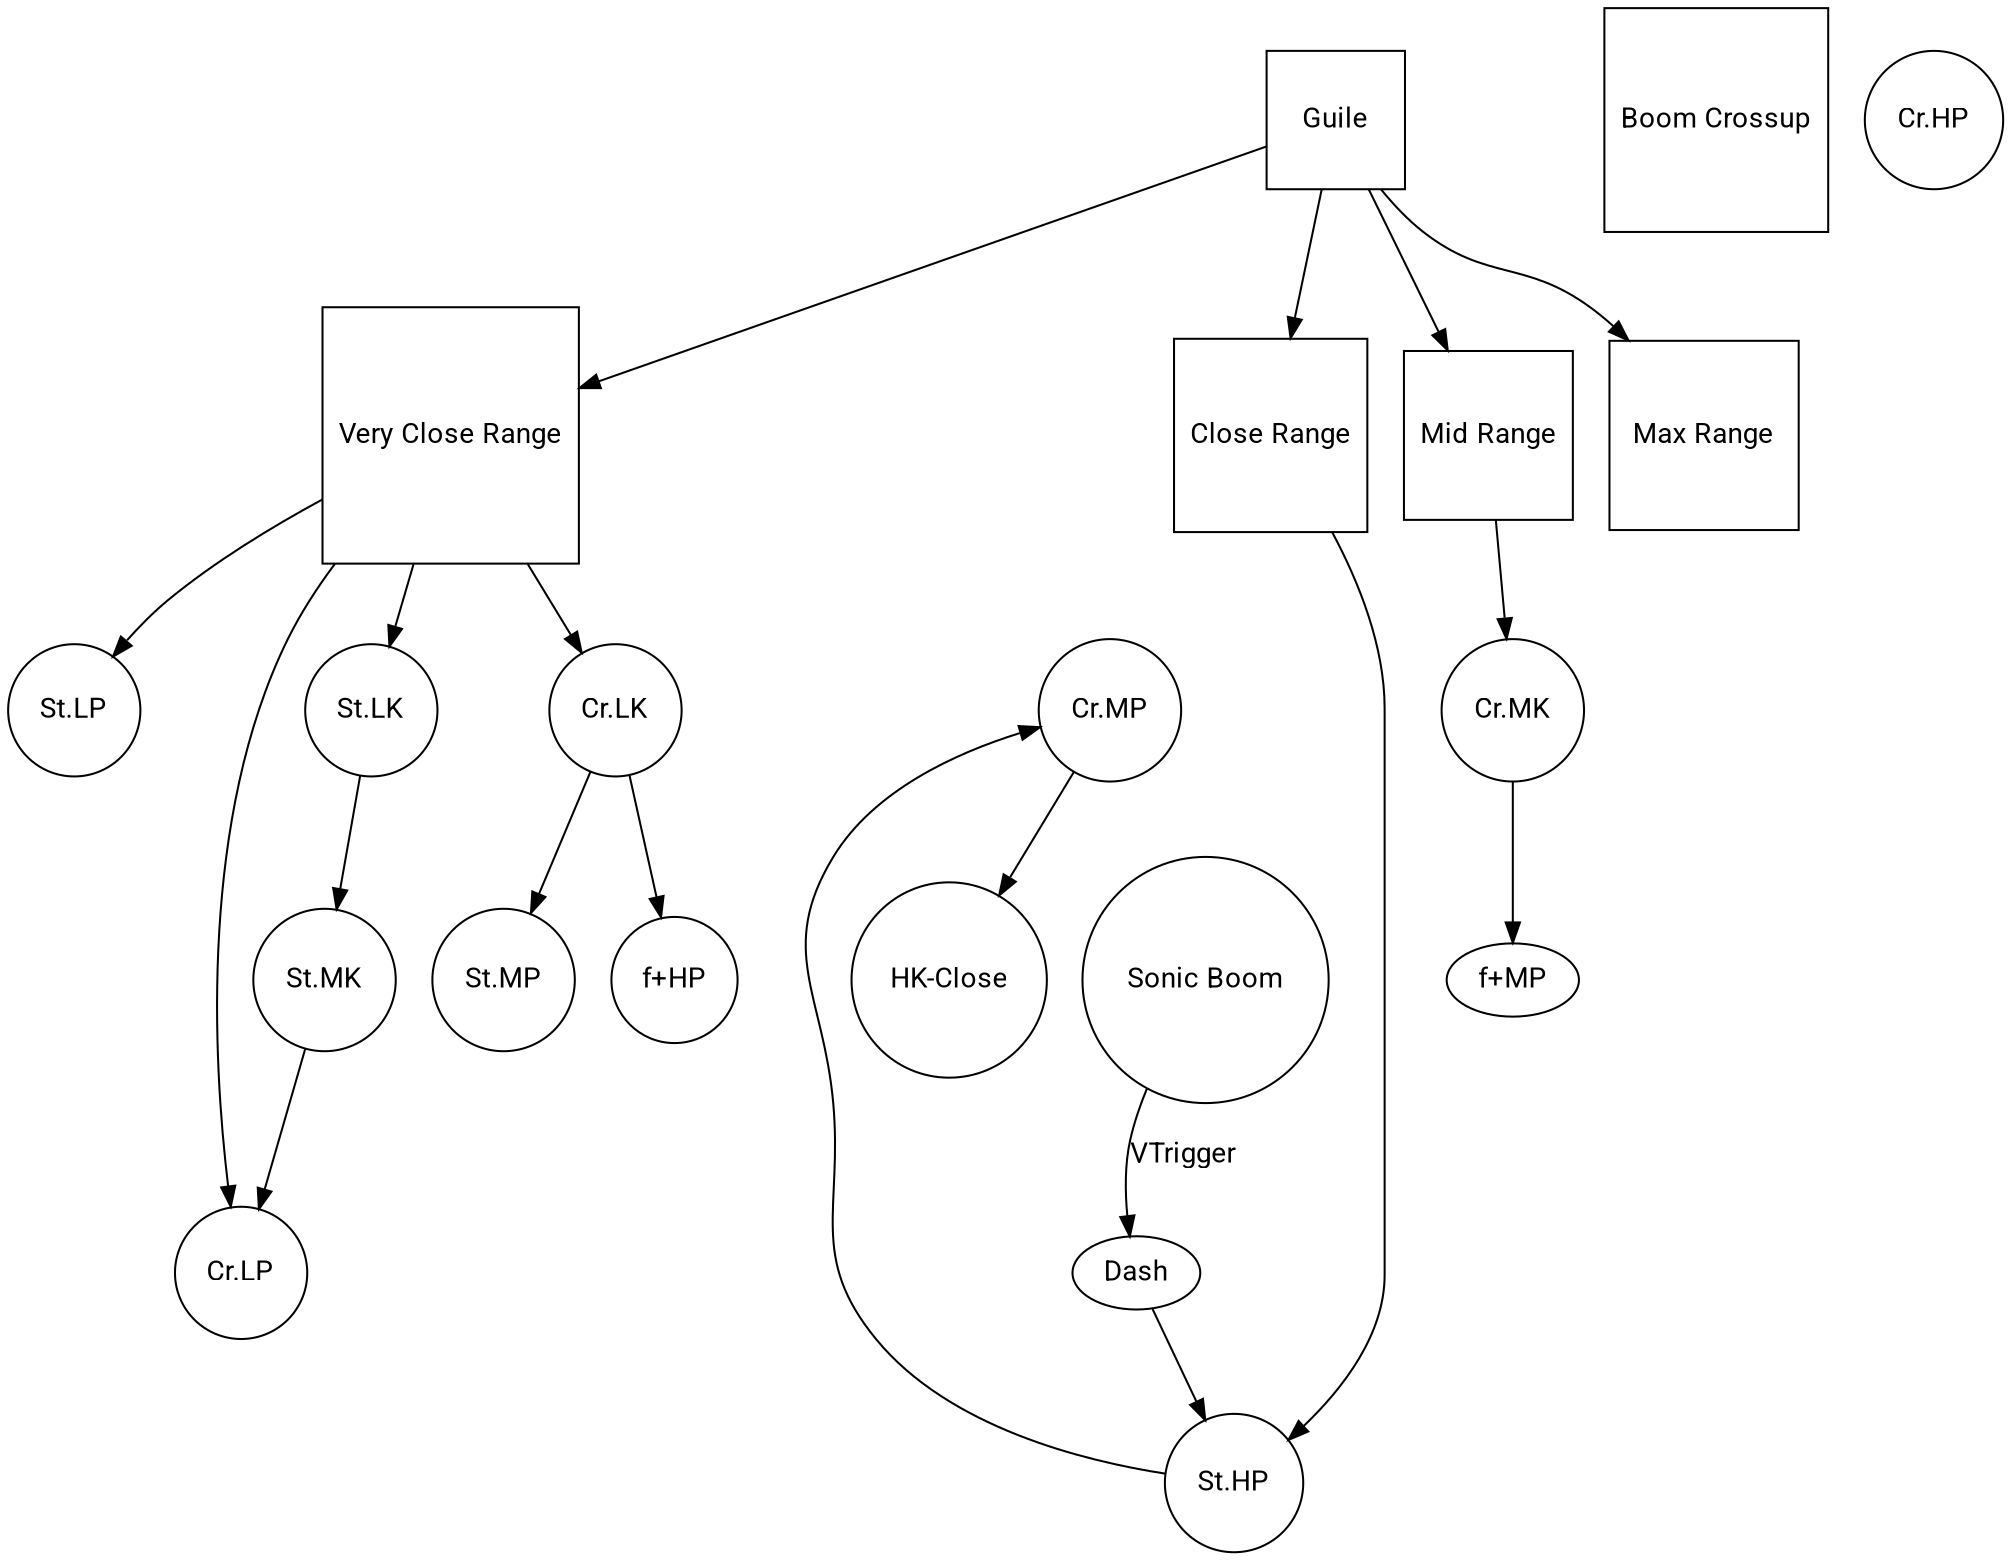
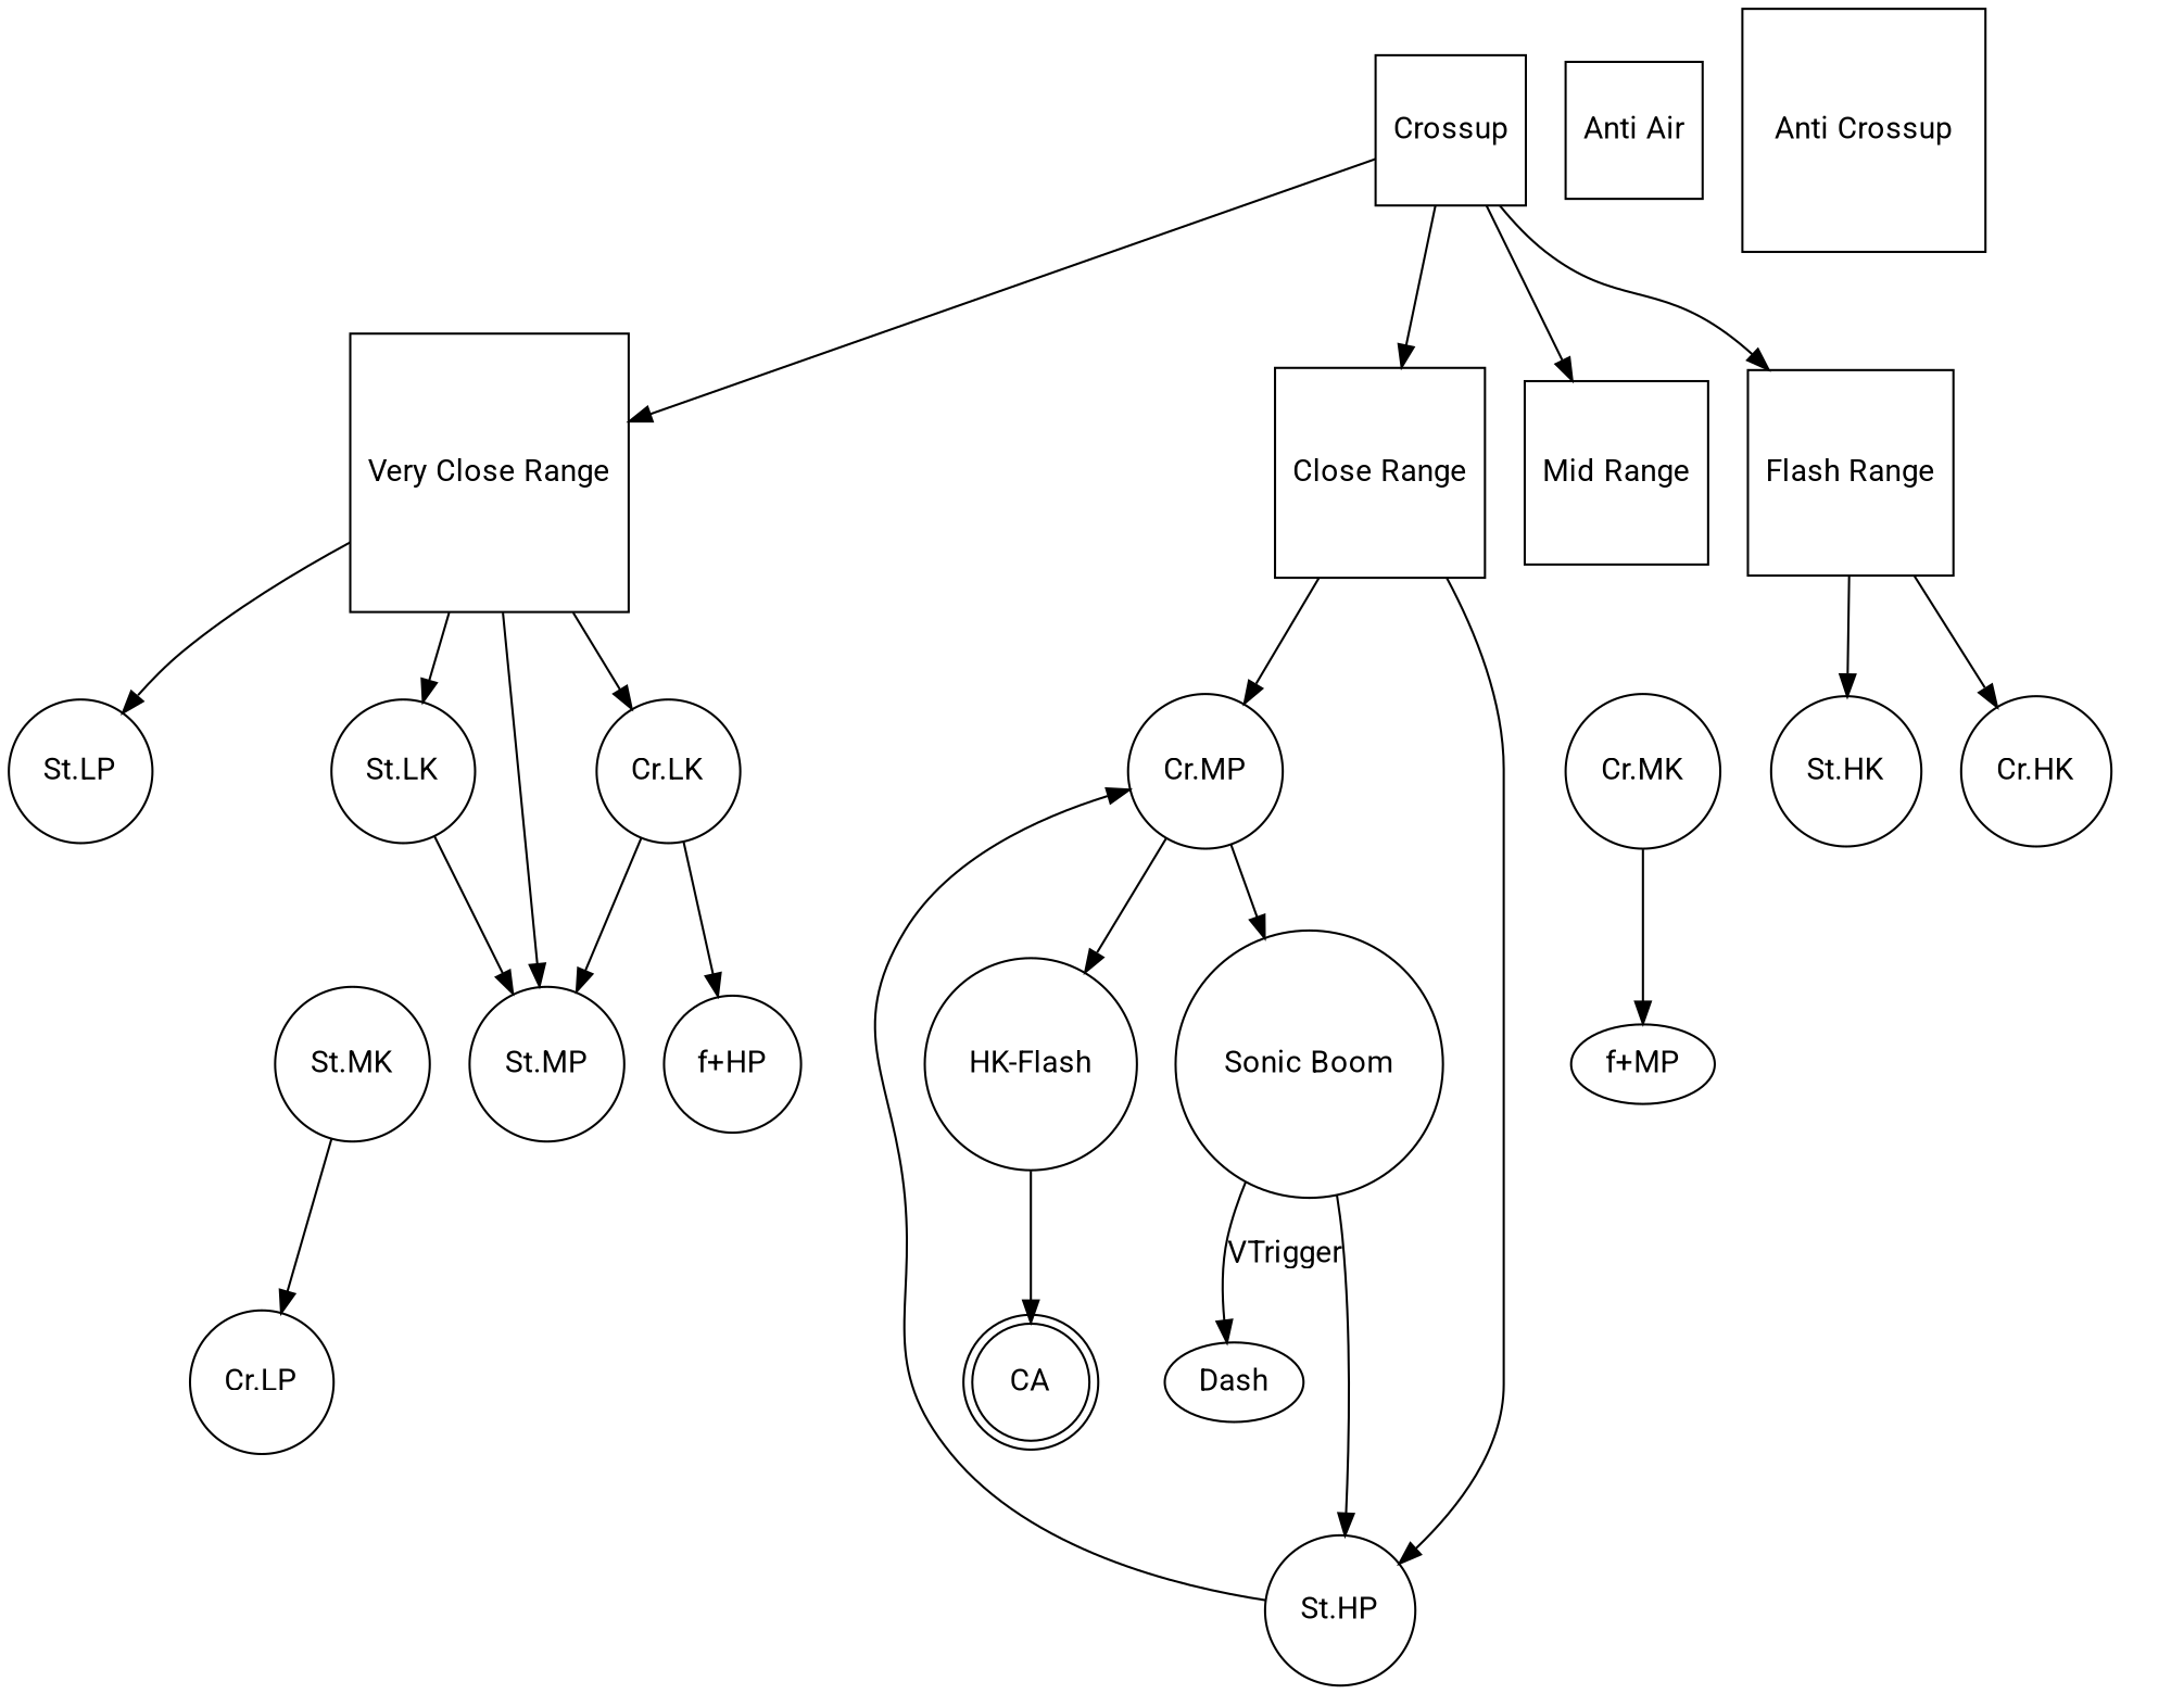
  digraph {
    fontname=Roboto
    node [fontname=Roboto shape=circle]
    edge [fontname=Roboto]
-   Guile [shape=square]
+   Guile [shape=square label=Crossup]
    "Very Close Range" [shape=square]
    "Close Range" [shape=square]
    "Mid Range" [shape=square]
-   "Max Range" [shape=square]
+   "Max Range" [shape=square label="Flash Range"]
    "St.LP"
    "St.LK"
    "Cr.LP"
    "Cr.LK"
    "Cr.MP"
    "St.HP"
    "Cr.MK"
+   "St.HK"
+   "Cr.HK"
    "St.MK"
    "St.MP"
    "f+HP"
-   "HK-Flash" [label="HK-Close"]
+   "HK-Flash"
    "Sonic Boom"
    "f+MP" [shape=""]
-   "Anti Crossup" [shape=square label="Boom Crossup"]
+   "Anti Air" [shape=square]
+   "Anti Crossup" [shape=square]
+   CA [shape=doublecircle]
    Dash [shape=""]
-   "Cr.HP"
    Guile -> "Very Close Range"
    Guile -> "Close Range"
    Guile -> "Mid Range"
    Guile -> "Max Range"
    "Very Close Range" -> "St.LP"
    "Very Close Range" -> "St.LK"
-   "Very Close Range" -> "Cr.LP"
+   "Very Close Range" -> "St.MP"
    "Very Close Range" -> "Cr.LK"
+   "Close Range" -> "Cr.MP"
    "Close Range" -> "St.HP"
-   "Mid Range" -> "Cr.MK"
-   "St.LK" -> "St.MK"
+   "Max Range" -> "St.HK"
+   "Max Range" -> "Cr.HK"
+   "St.LK" -> "St.MP"
    "Cr.LK" -> "St.MP"
    "Cr.LK" -> "f+HP"
    "Cr.MP" -> "HK-Flash"
+   "Cr.MP" -> "Sonic Boom"
    "St.HP" -> "Cr.MP"
    "Cr.MK" -> "f+MP"
    "St.MK" -> "Cr.LP"
+   "HK-Flash" -> CA
    "Sonic Boom" -> Dash [label=VTrigger]
-   Dash -> "St.HP"
+   "Sonic Boom" -> "St.HP"
  }
